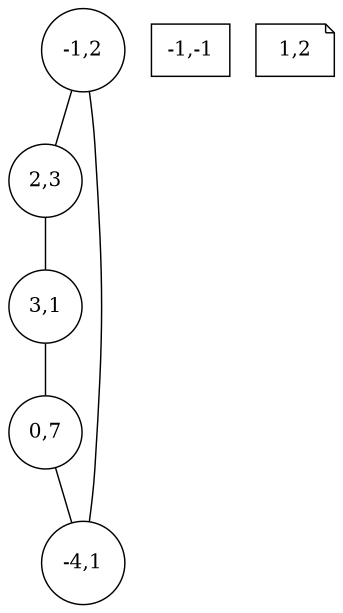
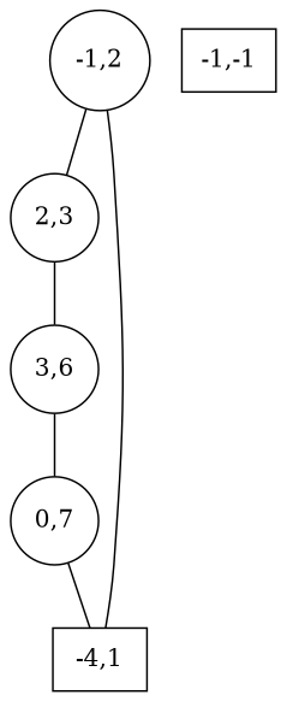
  graph {
    node [shape=circle]
    n1 [label="-1,2"]
-   "-4,1"
+   "-4,1" [shape=box]
    "2,3"
-   "3,1"
+   "3,1" [label="3,6"]
    n5 [label="0,7"]
    "-1,-1" [shape=box]
-   "1,2" [shape=note]
    n1 -- "2,3"
    "-4,1" -- n1
    "2,3" -- "3,1"
    "3,1" -- n5
    n5 -- "-4,1"
  }
